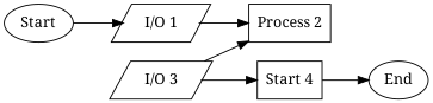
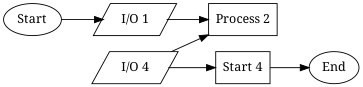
  digraph {
    fontname="Noto Serif"
    rankdir=LR
    node [fontname="Noto Serif" shape=oval]
    edge [fontname="Noto Serif"]
    n1 [label=Start]
    n2 [label="I/O 1" shape=parallelogram]
    n3 [label="Process 2" shape=box]
-   n4 [label="I/O 3" shape=parallelogram]
+   n4 [label="I/O 4" shape=parallelogram]
    n5 [label="Start 4" shape=box]
    n6 [label=End]
    n1 -> n2
    n2 -> n3
    n4 -> n3
    n4 -> n5
    n5 -> n6
  }
